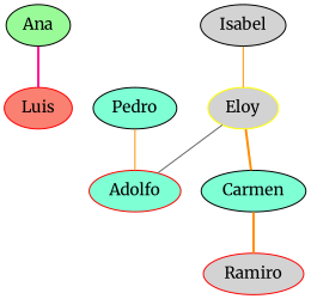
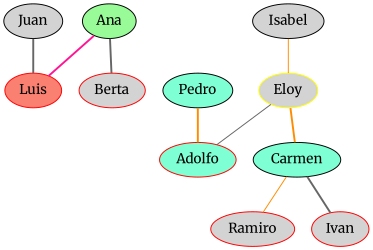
  strict graph {
    fontname=Merriweather
    node [fillcolor=lightgrey fontname=Merriweather style=filled]
    edge [color=gray40 fontname=Merriweather style=bold]
    n1 [fillcolor=palegreen label=Ana]
    n2 [color=red fillcolor=salmon label=Luis]
+   n3 [color=red label=Berta]
+   n4 [label=Juan]
    n5 [fillcolor=aquamarine label=Pedro]
    n6 [color=red fillcolor=aquamarine label=Adolfo]
    n7 [fillcolor=aquamarine label=Carmen]
    n8 [color=red label=Ramiro]
+   n9 [color=red label=Ivan]
    n10 [color=yellow label=Eloy]
    n11 [label=Isabel]
    n1 -- n2 [color=deeppink]
-   n5 -- n6 [color=darkorange style=solid]
-   n7 -- n8 [color=darkorange]
+   n1 -- n3
+   n4 -- n2
+   n5 -- n6 [color=darkorange]
+   n7 -- n8 [color=darkorange style=solid]
+   n7 -- n9
    n10 -- n6 [style=solid]
    n10 -- n7 [color=darkorange]
    n11 -- n10 [color=darkorange style=solid]
  }
